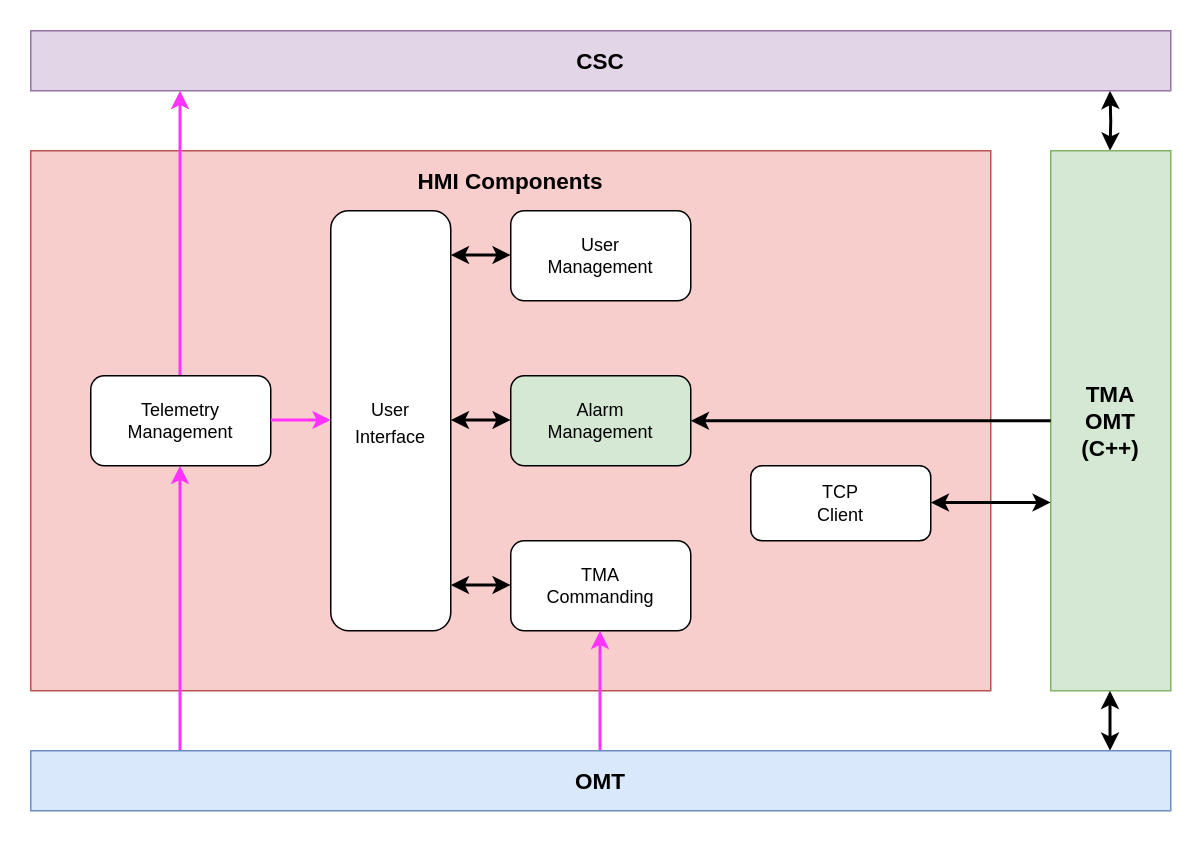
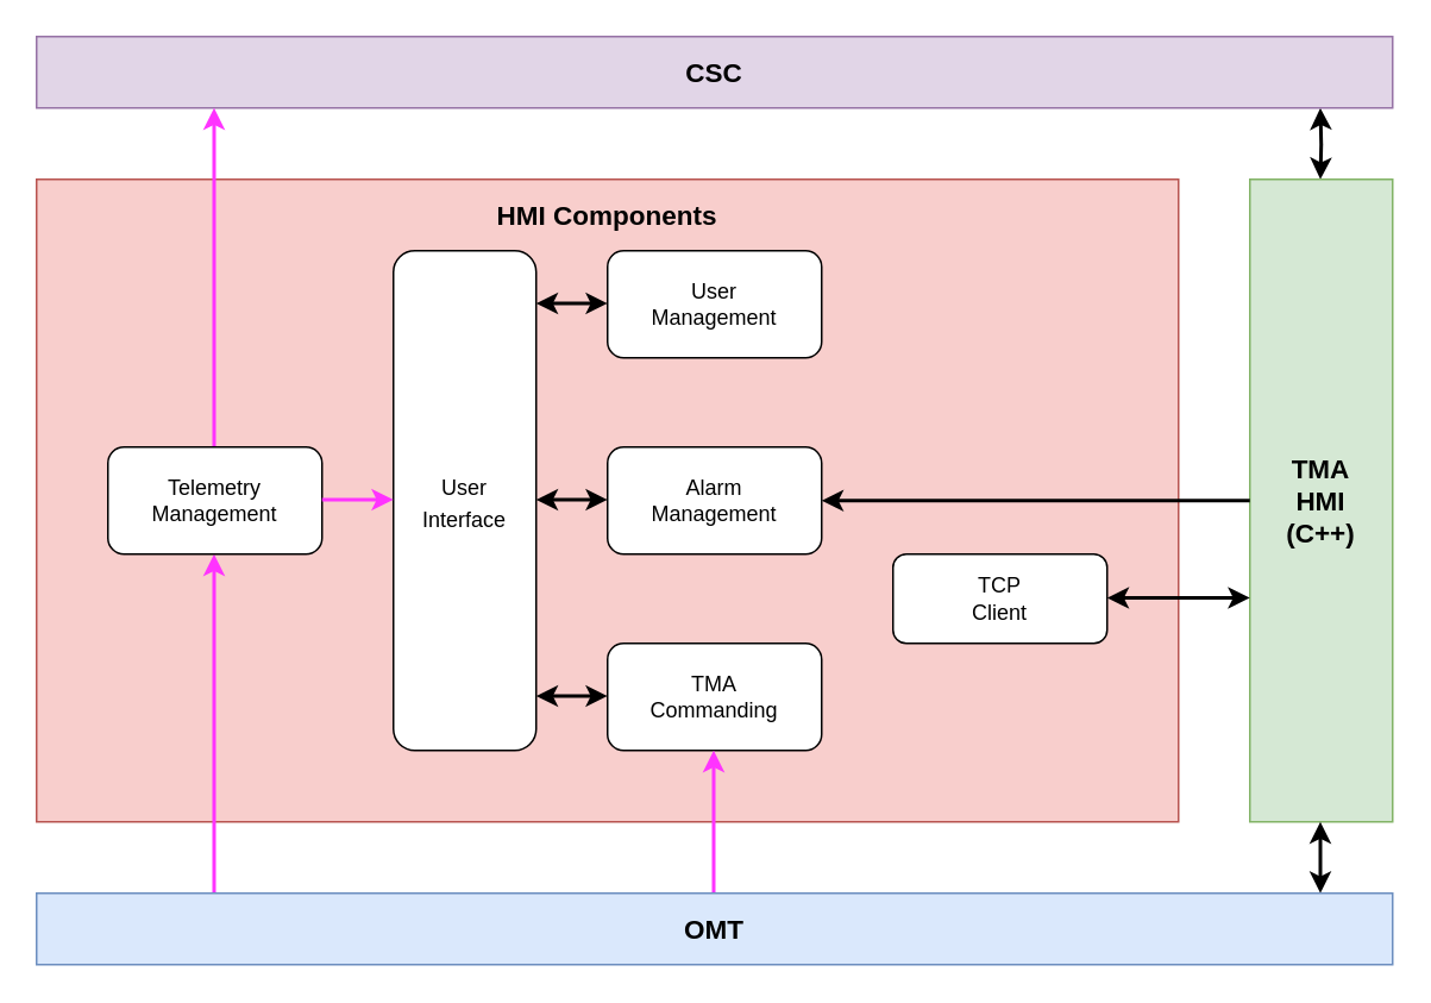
  <mxCell id="0" />
  <mxCell id="1" parent="0" />
  <mxCell id="2" value="&lt;h1 style=&quot;text-align: center ; font-size: 15px&quot;&gt;&lt;br&gt;&lt;/h1&gt;&lt;h1 style=&quot;text-align: center ; font-size: 15px&quot;&gt;&lt;br&gt;&lt;/h1&gt;" style="text;html=1;strokeColor=#b85450;fillColor=#f8cecc;spacing=5;spacingTop=-20;whiteSpace=wrap;overflow=hidden;rounded=0;fontSize=15;" parent="1" vertex="1"><mxGeometry x="20" y="100" width="640" height="360" as="geometry" /></mxCell>
  <mxCell id="3" style="edgeStyle=orthogonalEdgeStyle;rounded=0;html=1;startArrow=none;startFill=0;endArrow=classic;endFill=1;jettySize=auto;orthogonalLoop=1;fontSize=15;strokeWidth=2;strokeColor=#FF33FF;" parent="1" edge="1"><mxGeometry relative="1" as="geometry"><mxPoint x="119.5" y="510" as="sourcePoint" /><mxPoint x="119.5" y="310" as="targetPoint" /></mxGeometry></mxCell>
  <mxCell id="4" style="edgeStyle=orthogonalEdgeStyle;rounded=0;html=1;jettySize=auto;orthogonalLoop=1;fontSize=15;startArrow=classic;startFill=1;endArrow=classic;endFill=1;strokeWidth=2;" parent="1" edge="1"><mxGeometry relative="1" as="geometry"><mxPoint x="739.5" y="60" as="targetPoint" /><mxPoint x="739.5" y="100" as="sourcePoint" /></mxGeometry></mxCell>
- <mxCell id="5" value="TMA&lt;br&gt;OMT&lt;br&gt;(C++)&lt;br&gt;" style="rounded=0;whiteSpace=wrap;html=1;fillColor=#d5e8d4;fontSize=15;strokeColor=#82b366;fontStyle=1" parent="1" vertex="1"><mxGeometry x="700" y="100" width="80" height="360" as="geometry" /></mxCell>
+ <mxCell id="5" value="TMA&lt;br&gt;HMI&lt;br&gt;(C++)&lt;br&gt;" style="rounded=0;whiteSpace=wrap;html=1;fillColor=#d5e8d4;fontSize=15;strokeColor=#82b366;fontStyle=1" parent="1" vertex="1"><mxGeometry x="700" y="100" width="80" height="360" as="geometry" /></mxCell>
  <mxCell id="6" value="CSC" style="rounded=0;whiteSpace=wrap;html=1;fillColor=#e1d5e7;fontSize=15;strokeColor=#9673a6;fontStyle=1" parent="1" vertex="1"><mxGeometry x="20" y="20" width="760" height="40" as="geometry" /></mxCell>
  <mxCell id="7" value="&lt;span style=&quot;font-size: 12px&quot;&gt;User&lt;br&gt;Interface&lt;/span&gt;" style="rounded=1;whiteSpace=wrap;html=1;fontSize=15;" parent="1" vertex="1"><mxGeometry x="220" y="140" width="80" height="280" as="geometry" /></mxCell>
- <mxCell id="8" value="Alarm&lt;br&gt;Management" style="rounded=1;whiteSpace=wrap;html=1;fillColor=#d5e8d4;" parent="1" vertex="1"><mxGeometry x="340" y="250" width="120" height="60" as="geometry" /></mxCell>
+ <mxCell id="8" value="Alarm&lt;br&gt;Management" style="rounded=1;whiteSpace=wrap;html=1;" parent="1" vertex="1"><mxGeometry x="340" y="250" width="120" height="60" as="geometry" /></mxCell>
  <mxCell id="9" value="TMA&lt;br&gt;Commanding" style="rounded=1;whiteSpace=wrap;html=1;" parent="1" vertex="1"><mxGeometry x="340" y="360" width="120" height="60" as="geometry" /></mxCell>
  <mxCell id="10" style="edgeStyle=orthogonalEdgeStyle;rounded=0;html=1;startArrow=classic;startFill=1;endArrow=none;endFill=0;jettySize=auto;orthogonalLoop=1;strokeWidth=2;fontSize=15;strokeColor=#FF33FF;" parent="1" edge="1"><mxGeometry relative="1" as="geometry"><mxPoint x="399.5" y="505" as="targetPoint" /><mxPoint x="399.5" y="420" as="sourcePoint" /></mxGeometry></mxCell>
  <mxCell id="11" style="edgeStyle=orthogonalEdgeStyle;rounded=0;html=1;startArrow=none;startFill=0;endArrow=classic;endFill=1;jettySize=auto;orthogonalLoop=1;fontSize=15;strokeColor=#FF33FF;strokeWidth=2;" parent="1" edge="1"><mxGeometry relative="1" as="geometry"><mxPoint x="119.5" y="260" as="sourcePoint" /><mxPoint x="119.5" y="60" as="targetPoint" /></mxGeometry></mxCell>
  <mxCell id="12" value="Telemetry&lt;br&gt;Management" style="rounded=1;whiteSpace=wrap;html=1;" parent="1" vertex="1"><mxGeometry x="60" y="250" width="120" height="60" as="geometry" /></mxCell>
  <mxCell id="13" value="User&lt;br&gt;Management&lt;br&gt;" style="rounded=1;whiteSpace=wrap;html=1;" parent="1" vertex="1"><mxGeometry x="340" y="140" width="120" height="60" as="geometry" /></mxCell>
  <mxCell id="14" value="&lt;b&gt;HMI Components&lt;/b&gt;" style="text;html=1;strokeColor=none;fillColor=none;align=center;verticalAlign=middle;whiteSpace=wrap;rounded=0;fontSize=15;" parent="1" vertex="1"><mxGeometry x="20" y="100" width="640" height="40" as="geometry" /></mxCell>
  <mxCell id="15" value="" style="endArrow=classic;html=1;strokeWidth=2;startArrow=classic;startFill=1;" parent="1" edge="1"><mxGeometry width="50" height="50" relative="1" as="geometry"><mxPoint x="739.5" y="500" as="sourcePoint" /><mxPoint x="739.5" y="460" as="targetPoint" /><Array as="points" /></mxGeometry></mxCell>
  <mxCell id="16" value="" style="endArrow=classic;html=1;strokeWidth=2;entryX=1;entryY=0.5;entryDx=0;entryDy=0;endFill=1;startArrow=classic;startFill=1;" parent="1" edge="1"><mxGeometry width="50" height="50" relative="1" as="geometry"><mxPoint x="700" y="334.5" as="sourcePoint" /><mxPoint x="620" y="334.5" as="targetPoint" /></mxGeometry></mxCell>
  <mxCell id="17" value="" style="endArrow=classic;html=1;strokeWidth=2;strokeColor=#FF33FF;" edge="1" parent="1"><mxGeometry width="50" height="50" relative="1" as="geometry"><mxPoint x="180" y="279.5" as="sourcePoint" /><mxPoint x="220" y="279.5" as="targetPoint" /></mxGeometry></mxCell>
  <mxCell id="18" value="" style="endArrow=classic;startArrow=classic;html=1;strokeWidth=2;" edge="1" parent="1"><mxGeometry width="50" height="50" relative="1" as="geometry"><mxPoint x="300" y="169.5" as="sourcePoint" /><mxPoint x="340" y="169.5" as="targetPoint" /></mxGeometry></mxCell>
  <mxCell id="19" value="" style="endArrow=classic;startArrow=classic;html=1;strokeWidth=2;" edge="1" parent="1"><mxGeometry width="50" height="50" relative="1" as="geometry"><mxPoint x="300" y="389.5" as="sourcePoint" /><mxPoint x="340" y="389.5" as="targetPoint" /></mxGeometry></mxCell>
  <mxCell id="20" value="" style="endArrow=classic;startArrow=classic;html=1;strokeWidth=2;" edge="1" parent="1"><mxGeometry width="50" height="50" relative="1" as="geometry"><mxPoint x="300" y="279.5" as="sourcePoint" /><mxPoint x="340" y="279.5" as="targetPoint" /></mxGeometry></mxCell>
  <mxCell id="21" style="edgeStyle=orthogonalEdgeStyle;rounded=0;orthogonalLoop=1;jettySize=auto;html=1;exitX=1;exitY=0.5;exitDx=0;exitDy=0;startArrow=classic;startFill=1;endArrow=none;endFill=0;strokeColor=#000000;strokeWidth=2;" edge="1" parent="1" source="8" target="5"><mxGeometry relative="1" as="geometry" /></mxCell>
  <mxCell id="22" value="TCP&lt;br&gt;Client" style="rounded=1;whiteSpace=wrap;html=1;" vertex="1" parent="1"><mxGeometry x="500" y="310" width="120" height="50" as="geometry" /></mxCell>
  <mxCell id="23" value="OMT" style="rounded=0;whiteSpace=wrap;html=1;fillColor=#dae8fc;fontSize=15;strokeColor=#6c8ebf;fontStyle=1" parent="1" vertex="1"><mxGeometry x="20" y="500" width="760" height="40" as="geometry" /></mxCell>
